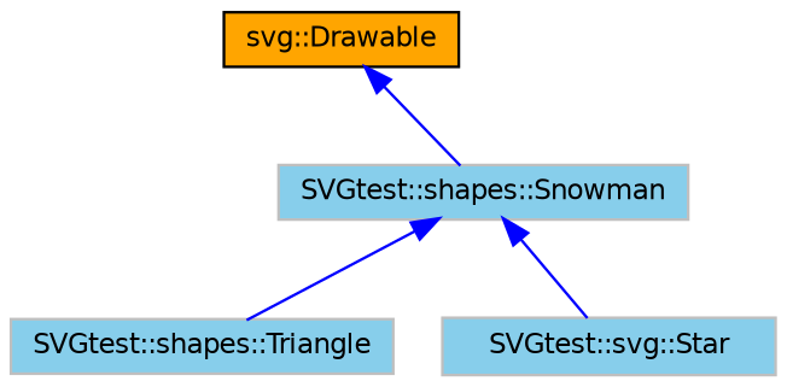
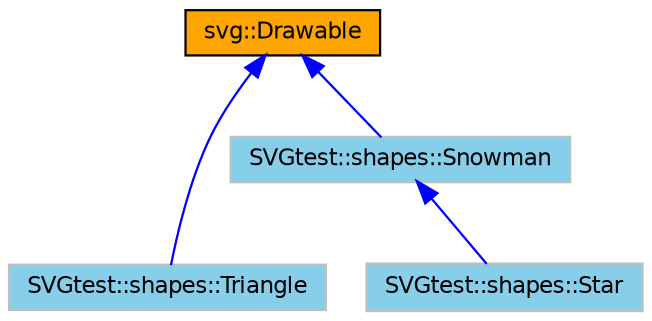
  digraph {
    node [color=grey75 fillcolor=skyblue fontname=Helvetica fontsize=10 shape=record style=filled]
    edge [color=blue dir=back fontname=Helvetica fontsize=10 labelfontname=Helvetica labelfontsize=10 style=solid]
    n1 [color=black fillcolor=orange fontcolor=black height=0.2 label="svg::Drawable" width=0.4]
    n2 [height=0.2 label="SVGtest::shapes::Snowman" width=0.4]
    n3 [height=0.2 label="SVGtest::shapes::Triangle" width=0.4]
-   n4 [height=0.2 label="SVGtest::svg::Star" width=0.4]
+   n4 [height=0.2 label="SVGtest::shapes::Star" width=0.4]
    n1 -> n2
-   n2 -> n3
+   n1 -> n3
    n2 -> n4
  }
